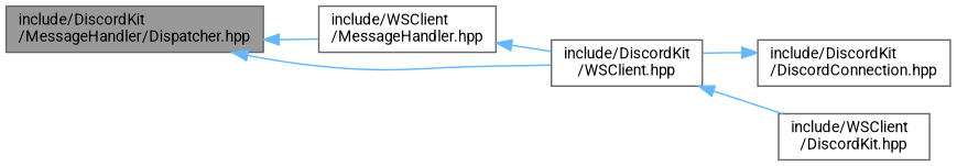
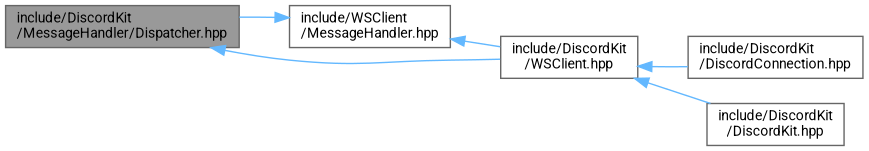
  digraph {
    fontname=Roboto
    rankdir=LR
    node [color=grey40 fillcolor=white fontname=Roboto fontsize=10 shape=box style=filled]
    edge [color=steelblue1 dir=back fontname=Roboto fontsize=10 labelfontname=Helvetica labelfontsize=10 style=solid]
    n1 [color=gray40 fillcolor=grey60 fontcolor=black height=0.2 label="include/DiscordKit\l/MessageHandler/Dispatcher.hpp" width=0.4]
    n2 [height=0.2 label="include/WSClient\l/MessageHandler.hpp" width=0.4]
    n3 [height=0.2 label="include/DiscordKit\l/WSClient.hpp" width=0.4]
    n4 [height=0.2 label="include/DiscordKit\l/DiscordConnection.hpp" width=0.4]
-   n5 [height=0.2 label="include/WSClient\l/DiscordKit.hpp" width=0.4]
-   n1 -> n2
+   n5 [height=0.2 label="include/DiscordKit\l/DiscordKit.hpp" width=0.4]
+   n2 -> n1
    n1 -> n3
    n2 -> n3
-   n4 -> n3
+   n3 -> n4
    n3 -> n5
  }
